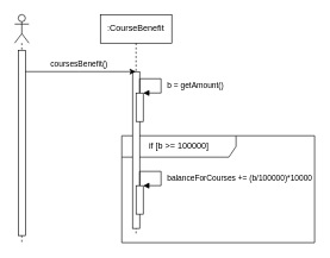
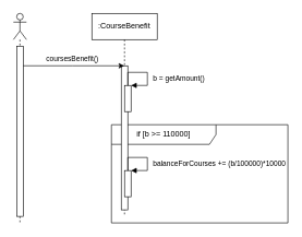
  <mxCell id="0" />
  <mxCell id="1" parent="0" />
- <mxCell id="2" value="if [b &amp;gt;= 100000]" style="shape=umlFrame;whiteSpace=wrap;html=1;width=160;height=30;" parent="1" vertex="1"><mxGeometry x="170" y="190" width="270" height="150" as="geometry" /></mxCell>
+ <mxCell id="2" value="if [b &amp;gt;= 110000]" style="shape=umlFrame;whiteSpace=wrap;html=1;width=160;height=30;" parent="1" vertex="1"><mxGeometry x="170" y="190" width="270" height="150" as="geometry" /></mxCell>
  <mxCell id="3" value="" style="shape=umlLifeline;participant=umlActor;perimeter=lifelinePerimeter;whiteSpace=wrap;html=1;container=1;collapsible=0;recursiveResize=0;verticalAlign=top;spacingTop=36;outlineConnect=0;" parent="1" vertex="1"><mxGeometry x="20" y="20" width="20" height="320" as="geometry" /></mxCell>
  <mxCell id="4" value="" style="html=1;points=[];perimeter=orthogonalPerimeter;" parent="3" vertex="1"><mxGeometry x="5" y="50" width="10" height="260" as="geometry" /></mxCell>
  <mxCell id="5" value=":CourseBenefit" style="shape=umlLifeline;perimeter=lifelinePerimeter;whiteSpace=wrap;html=1;container=1;collapsible=0;recursiveResize=0;outlineConnect=0;" parent="1" vertex="1"><mxGeometry x="140" y="20" width="100" height="310" as="geometry" /></mxCell>
  <mxCell id="6" value="" style="html=1;points=[];perimeter=orthogonalPerimeter;" parent="5" vertex="1"><mxGeometry x="45" y="80" width="10" height="220" as="geometry" /></mxCell>
  <mxCell id="7" value="" style="html=1;points=[];perimeter=orthogonalPerimeter;" parent="5" vertex="1"><mxGeometry x="50" y="110" width="10" height="40" as="geometry" /></mxCell>
  <mxCell id="8" value="b = getAmount()" style="edgeStyle=orthogonalEdgeStyle;html=1;align=left;spacingLeft=2;endArrow=block;rounded=0;entryX=1;entryY=0;" parent="5" target="7" edge="1"><mxGeometry x="0.263" y="5" relative="1" as="geometry"><mxPoint x="55" y="110" as="sourcePoint" /><Array as="points"><mxPoint x="55" y="90" /><mxPoint x="85" y="90" /><mxPoint x="85" y="110" /><mxPoint x="60" y="110" /></Array><mxPoint as="offset" /></mxGeometry></mxCell>
  <mxCell id="9" value="" style="html=1;points=[];perimeter=orthogonalPerimeter;" parent="5" vertex="1"><mxGeometry x="50" y="240" width="10" height="40" as="geometry" /></mxCell>
  <mxCell id="10" value="balanceForCourses += (b/100000)*10000" style="edgeStyle=orthogonalEdgeStyle;html=1;align=left;spacingLeft=2;endArrow=block;rounded=0;entryX=1;entryY=0;" parent="5" target="9" edge="1"><mxGeometry x="0.263" y="5" relative="1" as="geometry"><mxPoint x="55" y="240" as="sourcePoint" /><Array as="points"><mxPoint x="55" y="220" /><mxPoint x="85" y="220" /><mxPoint x="85" y="240" /><mxPoint x="60" y="240" /></Array><mxPoint as="offset" /></mxGeometry></mxCell>
  <mxCell id="11" value="coursesBenefit()" style="edgeStyle=orthogonalEdgeStyle;rounded=0;orthogonalLoop=1;jettySize=auto;html=1;" parent="1" source="4" target="5" edge="1"><mxGeometry x="-0.029" y="10" relative="1" as="geometry"><Array as="points"><mxPoint x="110" y="100" /><mxPoint x="110" y="100" /></Array><mxPoint as="offset" /></mxGeometry></mxCell>
